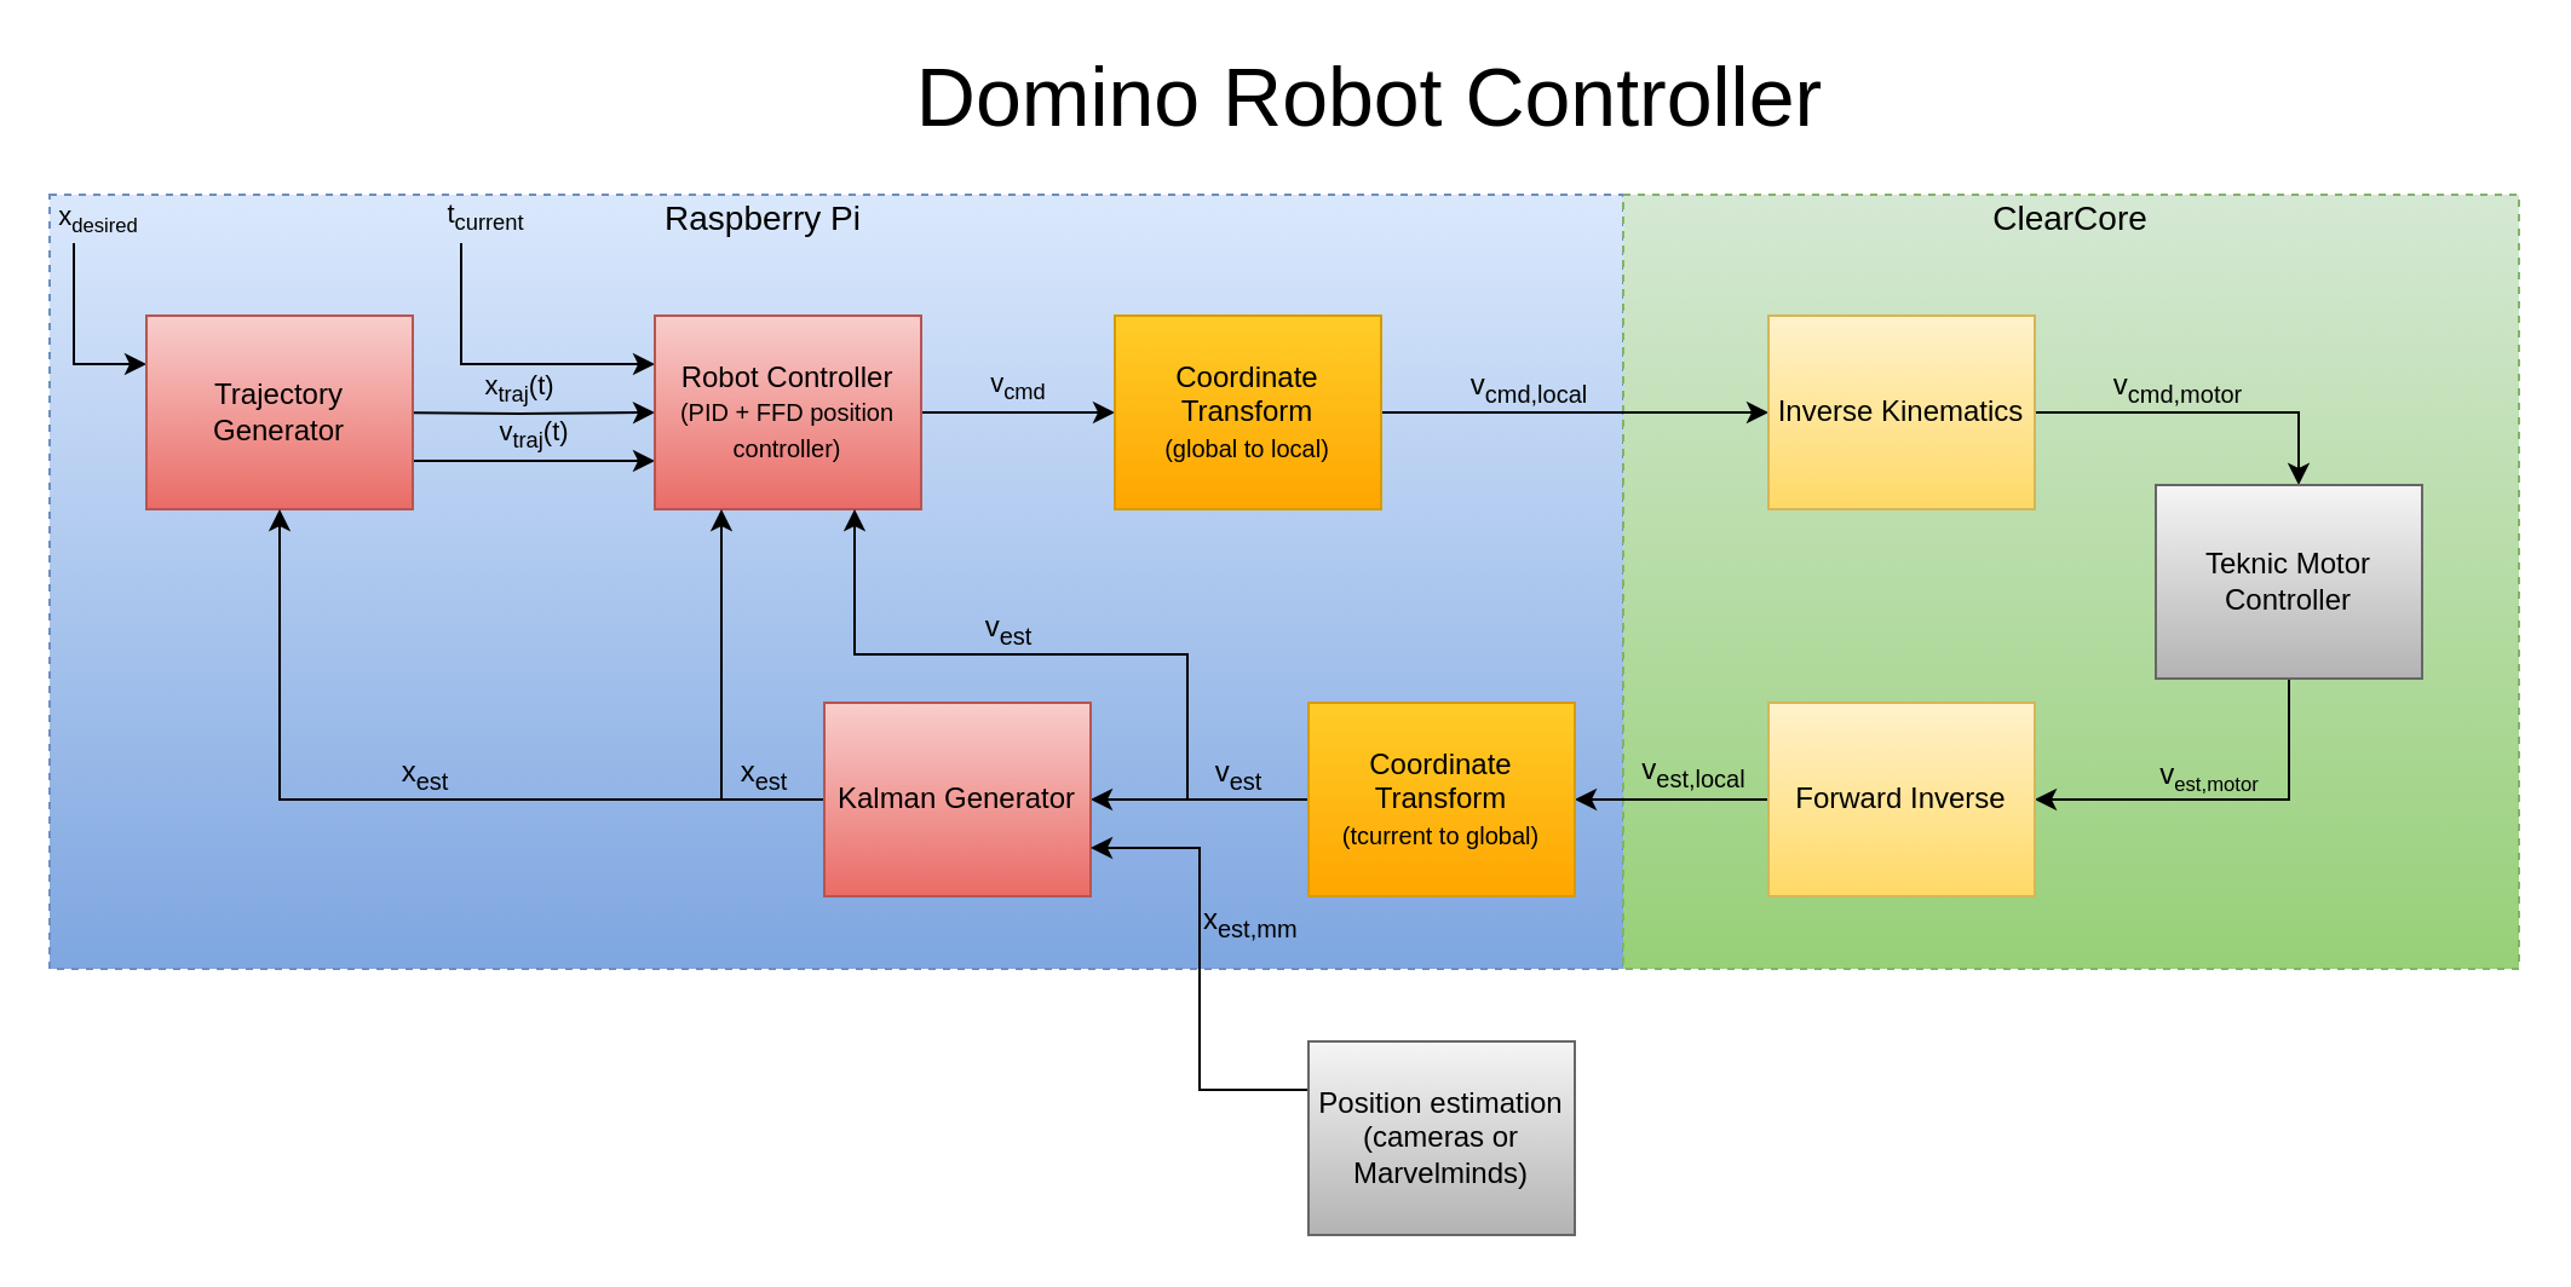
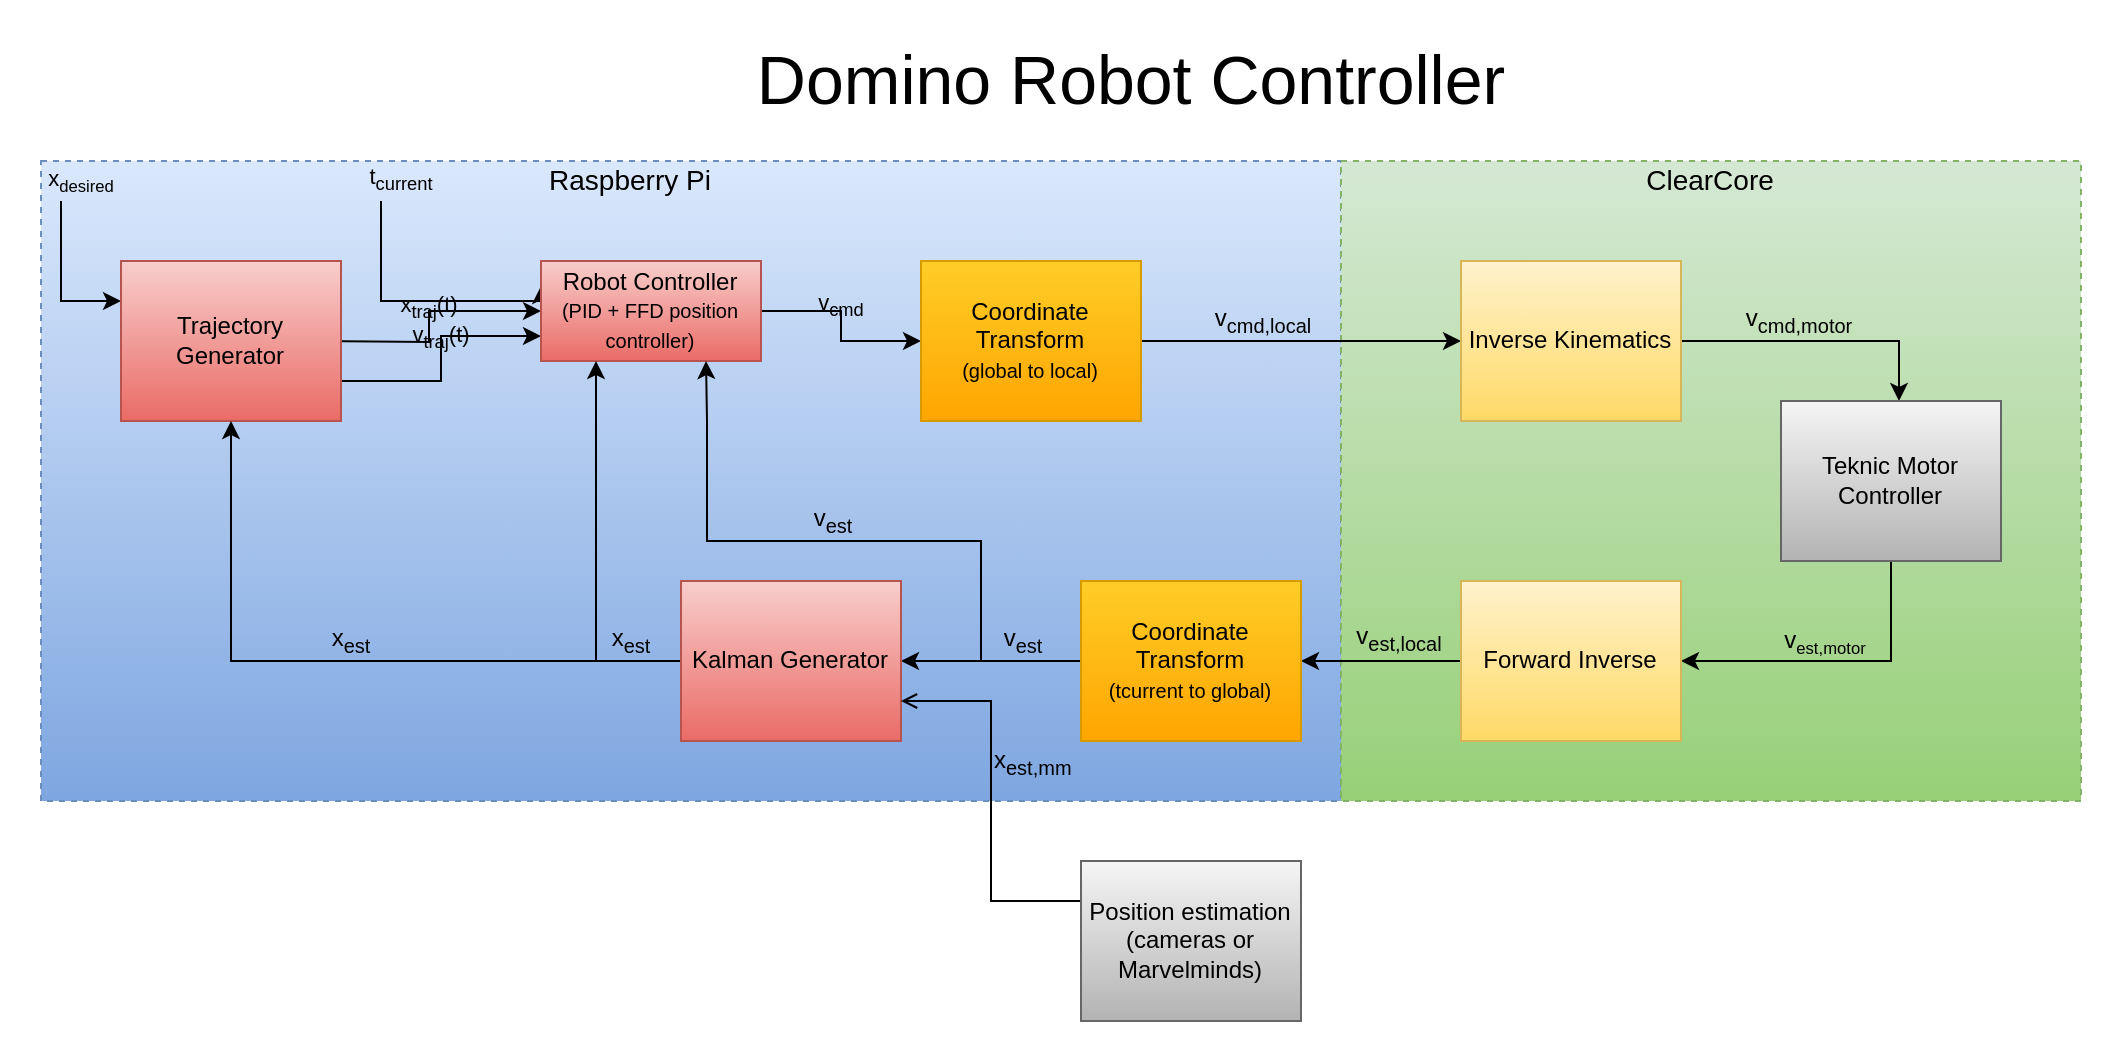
  <mxCell id="0" />
  <mxCell id="1" parent="0" />
  <mxCell id="2" value="" style="rounded=0;whiteSpace=wrap;html=1;dashed=1;fillColor=#dae8fc;strokeColor=#6c8ebf;gradientColor=#7ea6e0;" vertex="1" parent="1"><mxGeometry x="20" y="80" width="650" height="320" as="geometry" /></mxCell>
  <mxCell id="3" value="" style="rounded=0;whiteSpace=wrap;html=1;dashed=1;fillColor=#d5e8d4;strokeColor=#82b366;gradientColor=#97d077;" vertex="1" parent="1"><mxGeometry x="670" y="80" width="370" height="320" as="geometry" /></mxCell>
  <mxCell id="4" value="x&lt;sub&gt;traj&lt;/sub&gt;(t)" style="edgeStyle=orthogonalEdgeStyle;rounded=0;orthogonalLoop=1;jettySize=auto;html=1;labelPosition=center;verticalLabelPosition=top;align=center;verticalAlign=bottom;fontColor=#000000;entryX=0;entryY=0.5;entryDx=0;entryDy=0;labelBackgroundColor=none;" parent="1" edge="1" target="10"><mxGeometry relative="1" as="geometry"><mxPoint x="157" y="170" as="sourcePoint" /><mxPoint x="237" y="170" as="targetPoint" /><mxPoint as="offset" /></mxGeometry></mxCell>
  <mxCell id="5" value="v&lt;sub&gt;traj&lt;/sub&gt;(t)" style="edgeStyle=orthogonalEdgeStyle;rounded=0;orthogonalLoop=1;jettySize=auto;html=1;exitX=1;exitY=0.75;exitDx=0;exitDy=0;entryX=0;entryY=0.75;entryDx=0;entryDy=0;labelPosition=center;verticalLabelPosition=top;align=center;verticalAlign=bottom;fontColor=#000000;labelBackgroundColor=none;" parent="1" source="8" target="10" edge="1"><mxGeometry relative="1" as="geometry" /></mxCell>
  <mxCell id="6" value="t&lt;sub&gt;current&lt;/sub&gt;" style="edgeStyle=orthogonalEdgeStyle;rounded=0;orthogonalLoop=1;jettySize=auto;html=1;entryX=0;entryY=0.25;entryDx=0;entryDy=0;labelPosition=center;verticalLabelPosition=top;align=center;verticalAlign=bottom;fontColor=#000000;labelBackgroundColor=none;" parent="1" target="10" edge="1"><mxGeometry x="-1" y="10" relative="1" as="geometry"><mxPoint x="190" y="100" as="sourcePoint" /><Array as="points"><mxPoint x="190" y="150" /></Array><mxPoint as="offset" /></mxGeometry></mxCell>
  <mxCell id="7" value="x&lt;font size=&quot;1&quot;&gt;&lt;sub&gt;desired&lt;/sub&gt;&lt;/font&gt;" style="edgeStyle=orthogonalEdgeStyle;rounded=0;orthogonalLoop=1;jettySize=auto;html=1;exitX=0;exitY=0.25;exitDx=0;exitDy=0;startArrow=classic;startFill=1;endArrow=none;endFill=0;labelPosition=center;verticalLabelPosition=top;align=center;verticalAlign=bottom;fontColor=#000000;labelBackgroundColor=none;" parent="1" source="8" edge="1"><mxGeometry x="1" y="-10" relative="1" as="geometry"><mxPoint x="30" y="100" as="targetPoint" /><Array as="points"><mxPoint x="30" y="150" /><mxPoint x="30" y="110" /></Array><mxPoint as="offset" /></mxGeometry></mxCell>
  <mxCell id="8" value="Trajectory Generator" style="rounded=0;whiteSpace=wrap;html=1;gradientColor=#ea6b66;fillColor=#f8cecc;strokeColor=#b85450;" parent="1" vertex="1"><mxGeometry x="60" y="130" width="110" height="80" as="geometry" /></mxCell>
  <mxCell id="9" value="v&lt;sub&gt;cmd&lt;/sub&gt;" style="edgeStyle=orthogonalEdgeStyle;rounded=0;orthogonalLoop=1;jettySize=auto;html=1;labelPosition=center;verticalLabelPosition=top;align=center;verticalAlign=bottom;fontColor=#000000;labelBackgroundColor=none;" parent="1" source="10" target="13" edge="1"><mxGeometry relative="1" as="geometry" /></mxCell>
- <mxCell id="10" value="Robot Controller&lt;br style=&quot;font-size: 10px&quot;&gt;&lt;font size=&quot;1&quot;&gt;(PID + FFD position controller)&lt;/font&gt;" style="rounded=0;whiteSpace=wrap;html=1;gradientColor=#ea6b66;fillColor=#f8cecc;strokeColor=#b85450;" parent="1" vertex="1"><mxGeometry x="270" y="130" width="110" height="80" as="geometry" /></mxCell>
+ <mxCell id="10" value="Robot Controller&lt;br style=&quot;font-size: 10px&quot;&gt;&lt;font size=&quot;1&quot;&gt;(PID + FFD position controller)&lt;/font&gt;" style="rounded=0;whiteSpace=wrap;html=1;gradientColor=#ea6b66;fillColor=#f8cecc;strokeColor=#b85450;" parent="1" vertex="1"><mxGeometry x="270" y="130" width="110" height="50" as="geometry" /></mxCell>
  <mxCell id="11" value="" style="edgeStyle=orthogonalEdgeStyle;rounded=0;orthogonalLoop=1;jettySize=auto;html=1;fontColor=#000000;" parent="1" source="13" target="16" edge="1"><mxGeometry relative="1" as="geometry" /></mxCell>
  <mxCell id="12" value="v&lt;sub&gt;cmd,local&lt;/sub&gt;" style="text;html=1;align=center;verticalAlign=bottom;resizable=0;points=[];labelBackgroundColor=none;fontColor=#000000;labelPosition=center;verticalLabelPosition=top;" parent="11" vertex="1" connectable="0"><mxGeometry x="-0.348" y="1" relative="1" as="geometry"><mxPoint x="8" y="1" as="offset" /></mxGeometry></mxCell>
  <mxCell id="13" value="Coordinate Transform&lt;br style=&quot;font-size: 10px&quot;&gt;&lt;font size=&quot;1&quot;&gt;(global to local)&lt;/font&gt;" style="rounded=0;whiteSpace=wrap;html=1;gradientColor=#ffa500;fillColor=#ffcd28;strokeColor=#d79b00;" parent="1" vertex="1"><mxGeometry x="460" y="130" width="110" height="80" as="geometry" /></mxCell>
  <mxCell id="14" value="" style="edgeStyle=orthogonalEdgeStyle;rounded=0;orthogonalLoop=1;jettySize=auto;html=1;fontColor=#000000;" parent="1" source="16" edge="1"><mxGeometry relative="1" as="geometry"><mxPoint x="949" y="200" as="targetPoint" /><Array as="points"><mxPoint x="949" y="170" /></Array></mxGeometry></mxCell>
  <mxCell id="15" value="v&lt;sub&gt;cmd,motor&lt;/sub&gt;" style="text;html=1;align=center;verticalAlign=bottom;resizable=0;points=[];labelBackgroundColor=none;fontColor=#000000;labelPosition=center;verticalLabelPosition=top;" parent="14" vertex="1" connectable="0"><mxGeometry x="-0.348" y="1" relative="1" as="geometry"><mxPoint x="13.81" y="1" as="offset" /></mxGeometry></mxCell>
  <mxCell id="16" value="Inverse Kinematics" style="rounded=0;whiteSpace=wrap;html=1;gradientColor=#ffd966;fillColor=#fff2cc;strokeColor=#d6b656;" parent="1" vertex="1"><mxGeometry x="730" y="130" width="110" height="80" as="geometry" /></mxCell>
  <mxCell id="17" value="" style="edgeStyle=orthogonalEdgeStyle;rounded=0;orthogonalLoop=1;jettySize=auto;html=1;fontColor=#000000;entryX=1;entryY=0.5;entryDx=0;entryDy=0;exitX=0.5;exitY=1;exitDx=0;exitDy=0;" parent="1" source="19" target="22" edge="1"><mxGeometry relative="1" as="geometry"><mxPoint x="930" y="320" as="sourcePoint" /><Array as="points"><mxPoint x="945" y="330" /></Array></mxGeometry></mxCell>
  <mxCell id="18" value="v&lt;span style=&quot;font-size: 10px&quot;&gt;&lt;sub&gt;est,motor&lt;/sub&gt;&lt;/span&gt;" style="text;html=1;align=center;verticalAlign=bottom;resizable=0;points=[];labelBackgroundColor=none;fontColor=#000000;labelPosition=center;verticalLabelPosition=top;" parent="17" vertex="1" connectable="0"><mxGeometry x="-0.117" y="-1" relative="1" as="geometry"><mxPoint x="-16" y="1" as="offset" /></mxGeometry></mxCell>
  <mxCell id="19" value="Teknic Motor Controller" style="rounded=0;whiteSpace=wrap;html=1;gradientColor=#b3b3b3;fillColor=#f5f5f5;strokeColor=#666666;" parent="1" vertex="1"><mxGeometry x="890" y="200" width="110" height="80" as="geometry" /></mxCell>
  <mxCell id="20" value="" style="edgeStyle=orthogonalEdgeStyle;rounded=0;orthogonalLoop=1;jettySize=auto;html=1;fontColor=#000000;" parent="1" source="22" target="26" edge="1"><mxGeometry relative="1" as="geometry" /></mxCell>
  <mxCell id="21" value="v&lt;sub&gt;est,local&lt;/sub&gt;" style="text;html=1;align=center;verticalAlign=bottom;resizable=0;points=[];labelBackgroundColor=none;fontColor=#000000;labelPosition=center;verticalLabelPosition=top;" parent="20" vertex="1" connectable="0"><mxGeometry x="-0.2" y="-1" relative="1" as="geometry"><mxPoint as="offset" /></mxGeometry></mxCell>
  <mxCell id="22" value="Forward Inverse" style="rounded=0;whiteSpace=wrap;html=1;gradientColor=#ffd966;fillColor=#fff2cc;strokeColor=#d6b656;" parent="1" vertex="1"><mxGeometry x="730" y="290" width="110" height="80" as="geometry" /></mxCell>
  <mxCell id="23" value="" style="edgeStyle=orthogonalEdgeStyle;rounded=0;orthogonalLoop=1;jettySize=auto;html=1;fontColor=#000000;" parent="1" source="26" target="29" edge="1"><mxGeometry relative="1" as="geometry" /></mxCell>
  <mxCell id="24" value="v&lt;sub&gt;est&lt;/sub&gt;" style="text;html=1;align=center;verticalAlign=bottom;resizable=0;points=[];labelBackgroundColor=none;fontColor=#000000;labelPosition=center;verticalLabelPosition=top;" parent="23" vertex="1" connectable="0"><mxGeometry x="-0.167" relative="1" as="geometry"><mxPoint x="7.62" as="offset" /></mxGeometry></mxCell>
  <mxCell id="25" style="edgeStyle=orthogonalEdgeStyle;rounded=0;orthogonalLoop=1;jettySize=auto;html=1;exitX=0;exitY=0.5;exitDx=0;exitDy=0;entryX=0.75;entryY=1;entryDx=0;entryDy=0;startArrow=none;startFill=0;endArrow=classic;endFill=1;fontColor=#000000;" parent="1" source="26" target="10" edge="1"><mxGeometry relative="1" as="geometry"><Array as="points"><mxPoint x="490" y="330" /><mxPoint x="490" y="270" /><mxPoint x="353" y="270" /><mxPoint x="353" y="210" /></Array></mxGeometry></mxCell>
  <mxCell id="26" value="Coordinate Transform&lt;br style=&quot;font-size: 10px&quot;&gt;&lt;font size=&quot;1&quot;&gt;(tcurrent to global)&lt;/font&gt;" style="rounded=0;whiteSpace=wrap;html=1;gradientColor=#ffa500;fillColor=#ffcd28;strokeColor=#d79b00;" parent="1" vertex="1"><mxGeometry x="540" y="290" width="110" height="80" as="geometry" /></mxCell>
  <mxCell id="27" style="edgeStyle=orthogonalEdgeStyle;rounded=0;orthogonalLoop=1;jettySize=auto;html=1;exitX=0;exitY=0.5;exitDx=0;exitDy=0;entryX=0.5;entryY=1;entryDx=0;entryDy=0;startArrow=none;startFill=0;endArrow=classic;endFill=1;fontColor=#000000;" parent="1" source="29" target="8" edge="1"><mxGeometry relative="1" as="geometry" /></mxCell>
  <mxCell id="28" style="edgeStyle=orthogonalEdgeStyle;rounded=0;orthogonalLoop=1;jettySize=auto;html=1;exitX=0;exitY=0.5;exitDx=0;exitDy=0;entryX=0.25;entryY=1;entryDx=0;entryDy=0;startArrow=none;startFill=0;endArrow=classic;endFill=1;labelPosition=center;verticalLabelPosition=top;align=center;verticalAlign=bottom;fontColor=#000000;" parent="1" source="29" target="10" edge="1"><mxGeometry relative="1" as="geometry" /></mxCell>
  <mxCell id="29" value="Kalman Generator" style="rounded=0;whiteSpace=wrap;html=1;gradientColor=#ea6b66;fillColor=#f8cecc;strokeColor=#b85450;" parent="1" vertex="1"><mxGeometry x="340" y="290" width="110" height="80" as="geometry" /></mxCell>
- <mxCell id="30" style="edgeStyle=orthogonalEdgeStyle;rounded=0;orthogonalLoop=1;jettySize=auto;html=1;exitX=0;exitY=0.25;exitDx=0;exitDy=0;entryX=1;entryY=0.75;entryDx=0;entryDy=0;startArrow=none;startFill=0;endArrow=classic;endFill=1;fontColor=#000000;" parent="1" source="32" target="29" edge="1"><mxGeometry relative="1" as="geometry" /></mxCell>
+ <mxCell id="30" style="edgeStyle=orthogonalEdgeStyle;rounded=0;orthogonalLoop=1;jettySize=auto;html=1;exitX=0;exitY=0.25;exitDx=0;exitDy=0;entryX=1;entryY=0.75;entryDx=0;entryDy=0;startArrow=none;startFill=0;endArrow=open;endFill=1;fontColor=#000000;" parent="1" source="32" target="29" edge="1"><mxGeometry relative="1" as="geometry" /></mxCell>
  <mxCell id="31" value="x&lt;sub&gt;est,mm&lt;/sub&gt;" style="text;html=1;align=left;verticalAlign=middle;resizable=0;points=[];labelBackgroundColor=none;fontColor=#000000;labelPosition=right;verticalLabelPosition=middle;" parent="30" vertex="1" connectable="0"><mxGeometry x="-0.171" relative="1" as="geometry"><mxPoint y="-36" as="offset" /></mxGeometry></mxCell>
  <mxCell id="32" value="Position estimation (cameras or Marvelminds)" style="rounded=0;whiteSpace=wrap;html=1;gradientColor=#b3b3b3;fillColor=#f5f5f5;strokeColor=#666666;" parent="1" vertex="1"><mxGeometry x="540" y="430" width="110" height="80" as="geometry" /></mxCell>
  <mxCell id="33" value="x&lt;sub&gt;est&lt;/sub&gt;" style="text;html=1;align=center;verticalAlign=middle;resizable=0;points=[];autosize=1;fontColor=#000000;" parent="1" vertex="1"><mxGeometry x="300" y="310" width="30" height="20" as="geometry" /></mxCell>
  <mxCell id="34" value="x&lt;sub&gt;est&lt;/sub&gt;" style="text;html=1;align=center;verticalAlign=middle;resizable=0;points=[];autosize=1;fontColor=#000000;" parent="1" vertex="1"><mxGeometry x="160" y="310" width="30" height="20" as="geometry" /></mxCell>
  <mxCell id="35" value="v&lt;sub&gt;est&lt;/sub&gt;" style="text;html=1;align=center;verticalAlign=bottom;resizable=0;points=[];labelBackgroundColor=none;fontColor=#000000;labelPosition=center;verticalLabelPosition=top;" parent="1" vertex="1" connectable="0"><mxGeometry x="415.002" y="270" as="geometry"><mxPoint as="offset" /></mxGeometry></mxCell>
  <mxCell id="36" value="&lt;font style=&quot;font-size: 34px&quot;&gt;Domino Robot Controller&lt;/font&gt;" style="text;html=1;align=center;verticalAlign=middle;resizable=0;points=[];autosize=1;fontColor=#000000;fontSize=32;" parent="1" vertex="1"><mxGeometry x="370" y="20" width="390" height="40" as="geometry" /></mxCell>
  <mxCell id="37" value="&lt;font style=&quot;font-size: 14px&quot;&gt;ClearCore&lt;/font&gt;" style="text;html=1;strokeColor=none;fillColor=none;align=center;verticalAlign=middle;whiteSpace=wrap;rounded=0;dashed=1;" vertex="1" parent="1"><mxGeometry x="810" y="80" width="90" height="20" as="geometry" /></mxCell>
  <mxCell id="38" value="&lt;font style=&quot;font-size: 14px&quot;&gt;Raspberry Pi&lt;/font&gt;" style="text;html=1;strokeColor=none;fillColor=none;align=center;verticalAlign=middle;whiteSpace=wrap;rounded=0;dashed=1;" vertex="1" parent="1"><mxGeometry x="270" y="80" width="90" height="20" as="geometry" /></mxCell>
